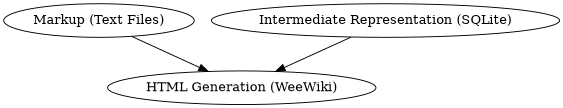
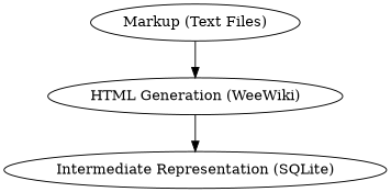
  digraph {
    n1 [label="Markup (Text Files)"]
    n2 [label="HTML Generation (WeeWiki)"]
    n3 [label="Intermediate Representation (SQLite)"]
    n1 -> n2
-   n3 -> n2
+   n2 -> n3
  }
